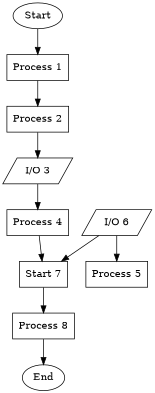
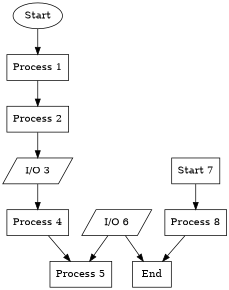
  digraph {
    fontname="DejaVu Serif"
    rankdir=TB
    node [fontname="DejaVu Serif" shape=box]
    edge [fontname="DejaVu Serif"]
    n1 [label=Start shape=oval]
    n2 [label="Process 1"]
    n3 [label="Process 2"]
    n4 [label="I/O 3" shape=parallelogram]
    n5 [label="Process 4"]
    n6 [label="Process 5"]
    n7 [label="I/O 6" shape=parallelogram]
    n8 [label="Start 7"]
    n9 [label="Process 8"]
-   n10 [label=End shape=oval]
+   n10 [label=End]
    n1 -> n2
    n2 -> n3
    n3 -> n4
    n4 -> n5
-   n5 -> n8
+   n5 -> n6
    n7 -> n6
-   n7 -> n8
+   n7 -> n10
    n8 -> n9
    n9 -> n10
  }
